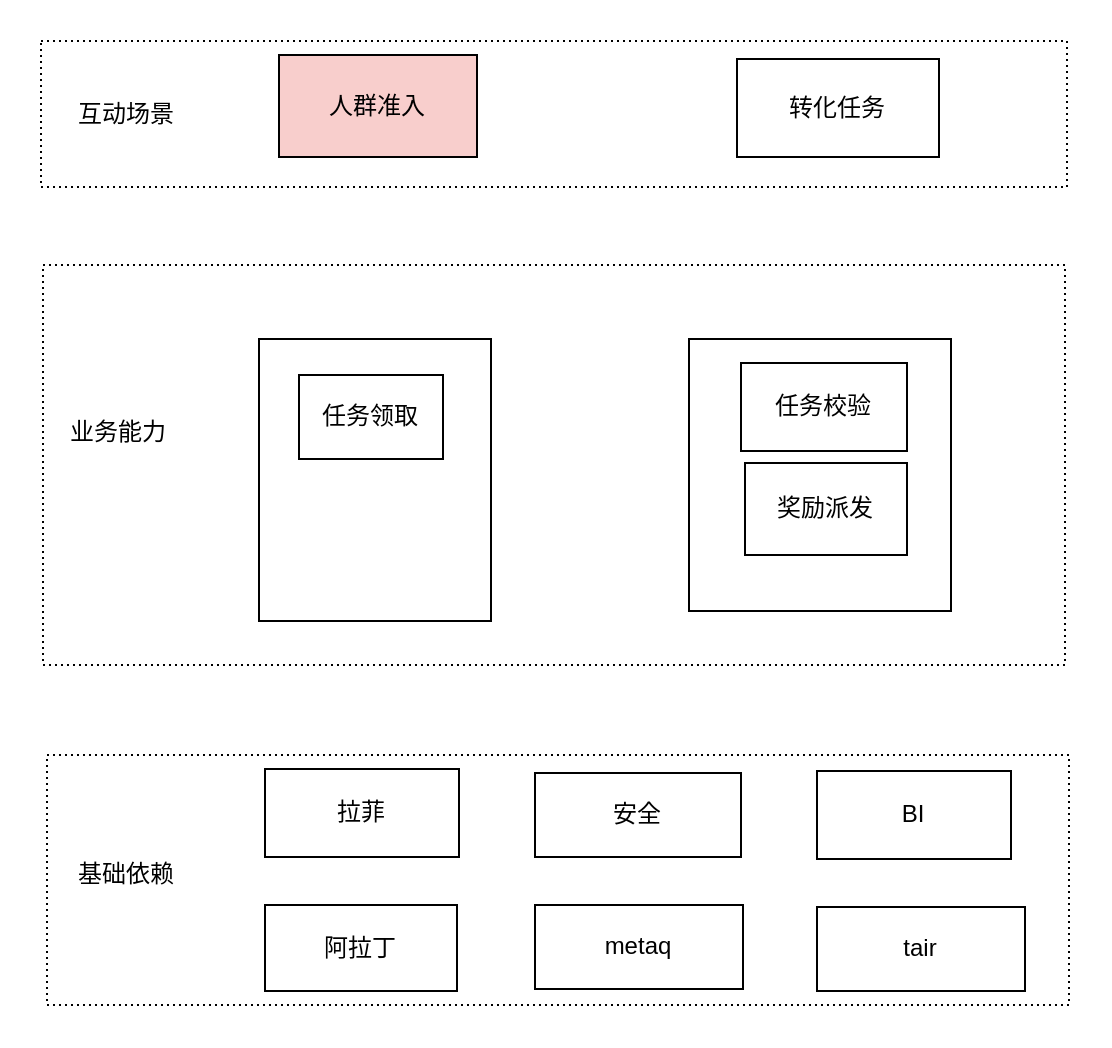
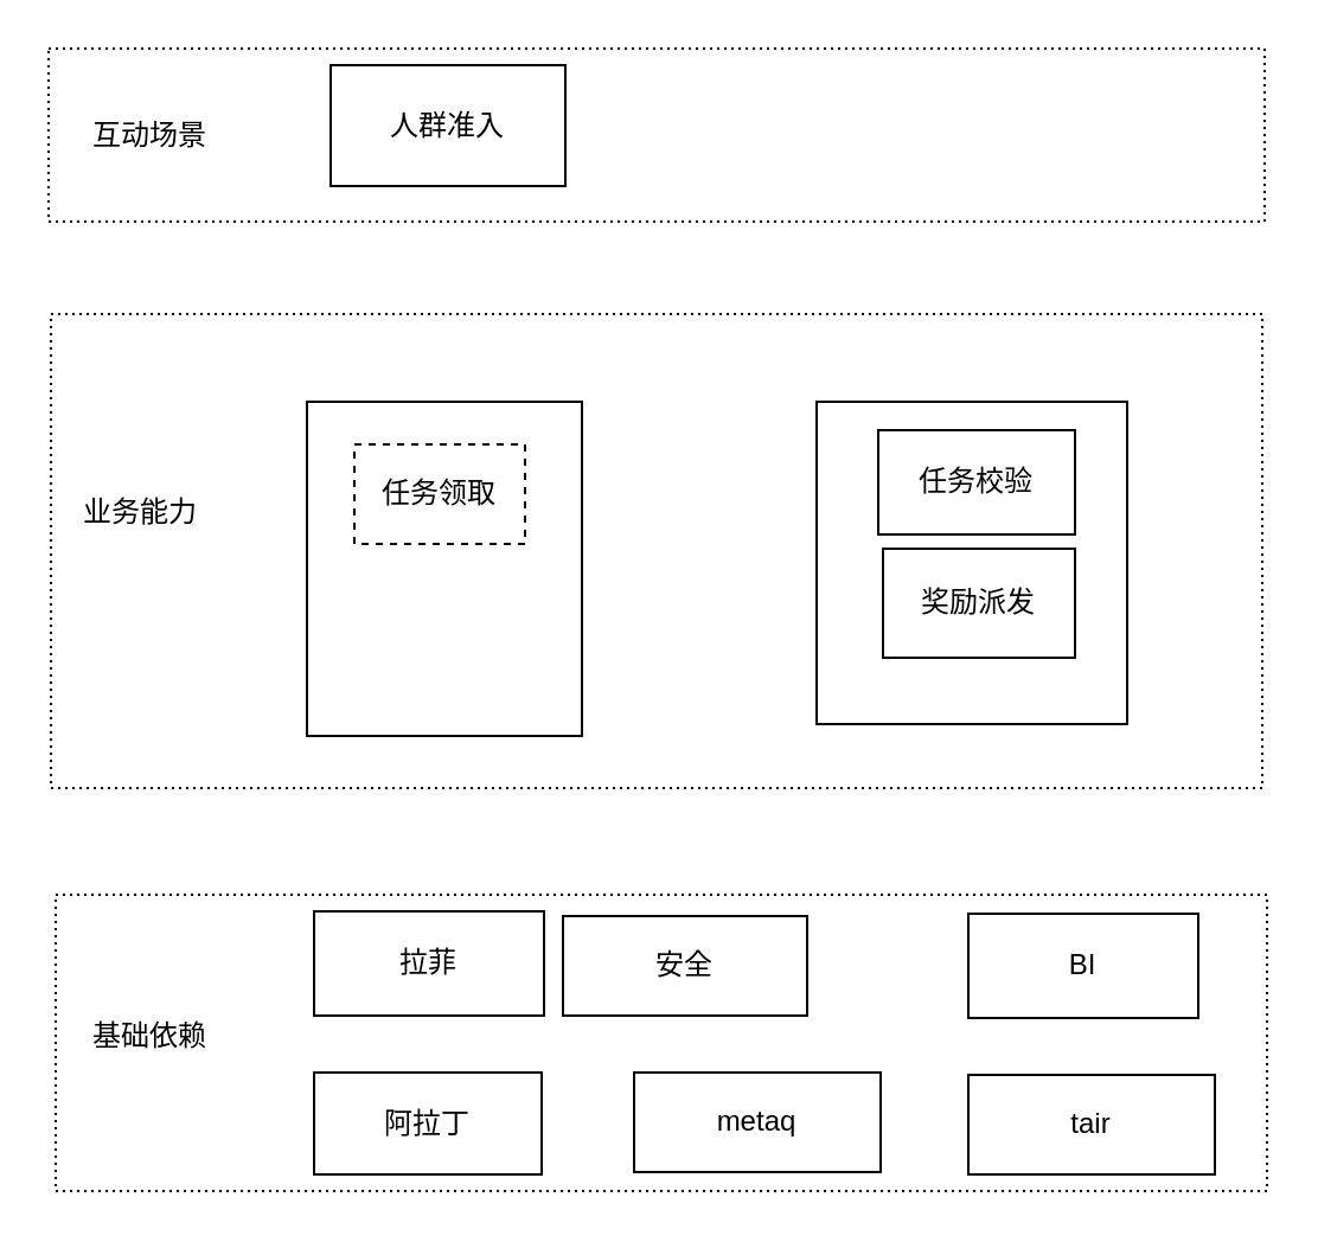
  <mxCell id="0" />
  <mxCell id="1" parent="0" />
  <mxCell id="2" value="" style="rounded=0;whiteSpace=wrap;html=1;dashed=1;dashPattern=1 2;" vertex="1" parent="1"><mxGeometry x="21" y="132" width="511" height="200" as="geometry" /></mxCell>
  <mxCell id="3" value="" style="rounded=0;whiteSpace=wrap;html=1;dashed=1;dashPattern=1 2;" vertex="1" parent="1"><mxGeometry x="20" y="20" width="513" height="73" as="geometry" /></mxCell>
- <mxCell id="4" value="人群准入" style="rounded=0;whiteSpace=wrap;html=1;fillColor=#f8cecc;" vertex="1" parent="1"><mxGeometry x="139" y="27" width="99" height="51" as="geometry" /></mxCell>
- <mxCell id="5" value="转化任务" style="rounded=0;whiteSpace=wrap;html=1;" vertex="1" parent="1"><mxGeometry x="368" y="29" width="101" height="49" as="geometry" /></mxCell>
+ <mxCell id="4" value="人群准入" style="rounded=0;whiteSpace=wrap;html=1;" vertex="1" parent="1"><mxGeometry x="139" y="27" width="99" height="51" as="geometry" /></mxCell>
  <mxCell id="6" value="" style="rounded=0;whiteSpace=wrap;html=1;" vertex="1" parent="1"><mxGeometry x="129" y="169" width="116" height="141" as="geometry" /></mxCell>
  <mxCell id="7" value="" style="rounded=0;whiteSpace=wrap;html=1;" vertex="1" parent="1"><mxGeometry x="344" y="169" width="131" height="136" as="geometry" /></mxCell>
- <mxCell id="8" value="任务领取" style="rounded=0;whiteSpace=wrap;html=1;" vertex="1" parent="1"><mxGeometry x="149" y="187" width="72" height="42" as="geometry" /></mxCell>
+ <mxCell id="8" value="任务领取" style="rounded=0;whiteSpace=wrap;html=1;dashed=1;" vertex="1" parent="1"><mxGeometry x="149" y="187" width="72" height="42" as="geometry" /></mxCell>
  <mxCell id="9" value="任务校验" style="rounded=0;whiteSpace=wrap;html=1;" vertex="1" parent="1"><mxGeometry x="370" y="181" width="83" height="44" as="geometry" /></mxCell>
  <mxCell id="10" value="奖励派发" style="rounded=0;whiteSpace=wrap;html=1;" vertex="1" parent="1"><mxGeometry x="372" y="231" width="81" height="46" as="geometry" /></mxCell>
  <mxCell id="11" value="" style="rounded=0;whiteSpace=wrap;html=1;dashed=1;dashPattern=1 2;" vertex="1" parent="1"><mxGeometry x="23" y="377" width="511" height="125" as="geometry" /></mxCell>
  <mxCell id="12" value="拉菲" style="rounded=0;whiteSpace=wrap;html=1;" vertex="1" parent="1"><mxGeometry x="132" y="384" width="97" height="44" as="geometry" /></mxCell>
- <mxCell id="13" value="安全" style="rounded=0;whiteSpace=wrap;html=1;" vertex="1" parent="1"><mxGeometry x="267" y="386" width="103" height="42" as="geometry" /></mxCell>
+ <mxCell id="13" value="安全" style="rounded=0;whiteSpace=wrap;html=1;" vertex="1" parent="1"><mxGeometry x="237" y="386" width="103" height="42" as="geometry" /></mxCell>
  <mxCell id="14" value="BI" style="rounded=0;whiteSpace=wrap;html=1;" vertex="1" parent="1"><mxGeometry x="408" y="385" width="97" height="44" as="geometry" /></mxCell>
  <mxCell id="15" value="阿拉丁" style="rounded=0;whiteSpace=wrap;html=1;" vertex="1" parent="1"><mxGeometry x="132" y="452" width="96" height="43" as="geometry" /></mxCell>
  <mxCell id="16" value="metaq" style="rounded=0;whiteSpace=wrap;html=1;" vertex="1" parent="1"><mxGeometry x="267" y="452" width="104" height="42" as="geometry" /></mxCell>
  <mxCell id="17" value="tair" style="rounded=0;whiteSpace=wrap;html=1;" vertex="1" parent="1"><mxGeometry x="408" y="453" width="104" height="42" as="geometry" /></mxCell>
  <mxCell id="18" value="互动场景" style="text;html=1;strokeColor=none;fillColor=none;align=center;verticalAlign=middle;whiteSpace=wrap;rounded=0;" vertex="1" parent="1"><mxGeometry x="33" y="42" width="60" height="30" as="geometry" /></mxCell>
  <mxCell id="19" value="业务能力" style="text;html=1;strokeColor=none;fillColor=none;align=center;verticalAlign=middle;whiteSpace=wrap;rounded=0;" vertex="1" parent="1"><mxGeometry x="29" y="201" width="60" height="30" as="geometry" /></mxCell>
  <mxCell id="20" value="基础依赖" style="text;html=1;strokeColor=none;fillColor=none;align=center;verticalAlign=middle;whiteSpace=wrap;rounded=0;" vertex="1" parent="1"><mxGeometry x="33" y="422" width="60" height="30" as="geometry" /></mxCell>
